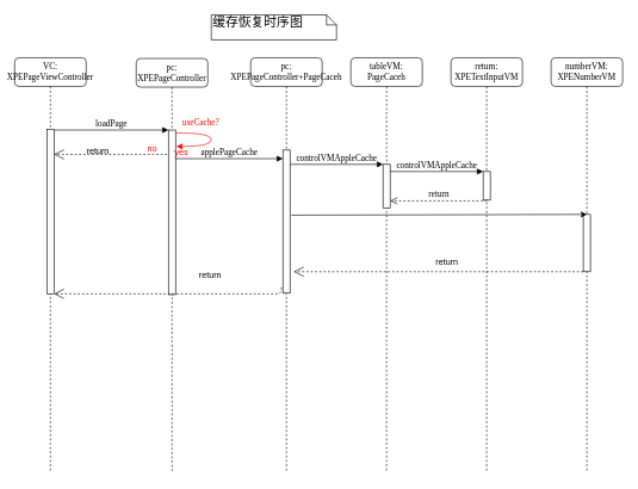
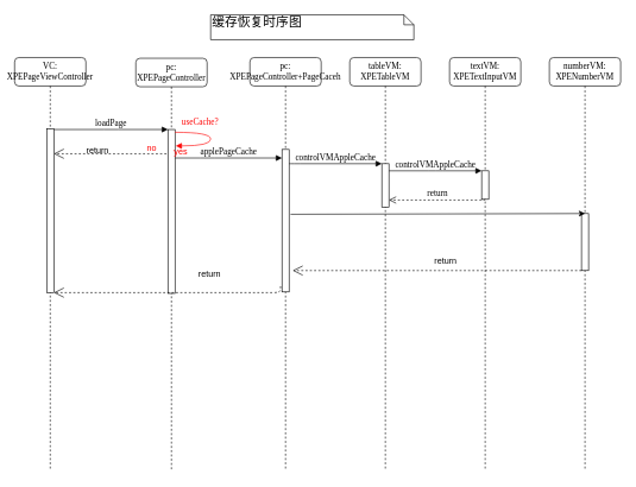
  <mxCell id="0" />
  <mxCell id="1" parent="0" />
  <mxCell id="2" value="pc:&lt;br&gt;XPEPageController" style="shape=umlLifeline;perimeter=lifelinePerimeter;whiteSpace=wrap;html=1;container=1;collapsible=0;recursiveResize=0;outlineConnect=0;rounded=1;shadow=0;comic=0;labelBackgroundColor=none;strokeColor=#000000;strokeWidth=1;fillColor=#FFFFFF;fontFamily=Verdana;fontSize=12;fontColor=#000000;align=center;" parent="1" vertex="1"><mxGeometry x="190" y="81" width="100" height="580" as="geometry" /></mxCell>
  <mxCell id="3" value="" style="html=1;points=[];perimeter=orthogonalPerimeter;rounded=0;shadow=0;comic=0;labelBackgroundColor=none;strokeColor=#000000;strokeWidth=1;fillColor=#FFFFFF;fontFamily=Verdana;fontSize=12;fontColor=#000000;align=center;" parent="2" vertex="1"><mxGeometry x="45" y="100" width="10" height="230" as="geometry" /></mxCell>
  <mxCell id="4" value="&lt;font color=&quot;#ff0000&quot;&gt;useCache?&lt;/font&gt;" style="html=1;verticalAlign=bottom;endArrow=block;labelBackgroundColor=none;fontFamily=Verdana;fontSize=12;elbow=vertical;edgeStyle=orthogonalEdgeStyle;curved=1;entryX=1.1;entryY=0.1;entryPerimeter=0;exitX=1;exitY=0.017;exitDx=0;exitDy=0;exitPerimeter=0;entryDx=0;entryDy=0;strokeColor=#FF0000;" parent="2" source="3" target="3" edge="1"><mxGeometry x="-0.407" y="5" relative="1" as="geometry"><mxPoint x="60" y="151" as="sourcePoint" /><mxPoint x="55.333" y="189.333" as="targetPoint" /><Array as="points"><mxPoint x="105" y="104" /><mxPoint x="105" y="123" /></Array><mxPoint as="offset" /></mxGeometry></mxCell>
  <mxCell id="5" value="pc:&lt;br&gt;XPEPageController+PageCaceh" style="shape=umlLifeline;perimeter=lifelinePerimeter;whiteSpace=wrap;html=1;container=1;collapsible=0;recursiveResize=0;outlineConnect=0;rounded=1;shadow=0;comic=0;labelBackgroundColor=none;strokeColor=#000000;strokeWidth=1;fillColor=#FFFFFF;fontFamily=Verdana;fontSize=12;fontColor=#000000;align=center;" parent="1" vertex="1"><mxGeometry x="350" y="80" width="100" height="580" as="geometry" /></mxCell>
  <mxCell id="6" value="" style="html=1;points=[];perimeter=orthogonalPerimeter;rounded=0;shadow=0;comic=0;labelBackgroundColor=none;strokeColor=#000000;strokeWidth=1;fillColor=#FFFFFF;fontFamily=Verdana;fontSize=12;fontColor=#000000;align=center;" parent="5" vertex="1"><mxGeometry x="45" y="129" width="10" height="200" as="geometry" /></mxCell>
- <mxCell id="7" value="tableVM:&lt;br&gt;PageCaceh" style="shape=umlLifeline;perimeter=lifelinePerimeter;whiteSpace=wrap;html=1;container=1;collapsible=0;recursiveResize=0;outlineConnect=0;rounded=1;shadow=0;comic=0;labelBackgroundColor=none;strokeColor=#000000;strokeWidth=1;fillColor=#FFFFFF;fontFamily=Verdana;fontSize=12;fontColor=#000000;align=center;" parent="1" vertex="1"><mxGeometry x="490" y="80" width="100" height="580" as="geometry" /></mxCell>
- <mxCell id="8" value="return:&lt;br&gt;XPETextInputVM" style="shape=umlLifeline;perimeter=lifelinePerimeter;whiteSpace=wrap;html=1;container=1;collapsible=0;recursiveResize=0;outlineConnect=0;rounded=1;shadow=0;comic=0;labelBackgroundColor=none;strokeColor=#000000;strokeWidth=1;fillColor=#FFFFFF;fontFamily=Verdana;fontSize=12;fontColor=#000000;align=center;" parent="1" vertex="1"><mxGeometry x="630" y="80" width="100" height="580" as="geometry" /></mxCell>
+ <mxCell id="7" value="tableVM:&lt;br&gt;XPETableVM" style="shape=umlLifeline;perimeter=lifelinePerimeter;whiteSpace=wrap;html=1;container=1;collapsible=0;recursiveResize=0;outlineConnect=0;rounded=1;shadow=0;comic=0;labelBackgroundColor=none;strokeColor=#000000;strokeWidth=1;fillColor=#FFFFFF;fontFamily=Verdana;fontSize=12;fontColor=#000000;align=center;" parent="1" vertex="1"><mxGeometry x="490" y="80" width="100" height="580" as="geometry" /></mxCell>
+ <mxCell id="8" value="textVM:&lt;br&gt;XPETextInputVM" style="shape=umlLifeline;perimeter=lifelinePerimeter;whiteSpace=wrap;html=1;container=1;collapsible=0;recursiveResize=0;outlineConnect=0;rounded=1;shadow=0;comic=0;labelBackgroundColor=none;strokeColor=#000000;strokeWidth=1;fillColor=#FFFFFF;fontFamily=Verdana;fontSize=12;fontColor=#000000;align=center;" parent="1" vertex="1"><mxGeometry x="630" y="80" width="100" height="580" as="geometry" /></mxCell>
  <mxCell id="9" value="numberVM:&lt;br&gt;XPENumberVM" style="shape=umlLifeline;perimeter=lifelinePerimeter;whiteSpace=wrap;html=1;container=1;collapsible=0;recursiveResize=0;outlineConnect=0;rounded=1;shadow=0;comic=0;labelBackgroundColor=none;strokeColor=#000000;strokeWidth=1;fillColor=#FFFFFF;fontFamily=Verdana;fontSize=12;fontColor=#000000;align=center;" parent="1" vertex="1"><mxGeometry x="770" y="80" width="100" height="580" as="geometry" /></mxCell>
  <mxCell id="10" value="" style="html=1;points=[];perimeter=orthogonalPerimeter;" parent="9" vertex="1"><mxGeometry x="45" y="219" width="10" height="80" as="geometry" /></mxCell>
  <mxCell id="11" value="VC:&lt;br&gt;XPEPageViewController" style="shape=umlLifeline;perimeter=lifelinePerimeter;whiteSpace=wrap;html=1;container=1;collapsible=0;recursiveResize=0;outlineConnect=0;rounded=1;shadow=0;comic=0;labelBackgroundColor=none;strokeColor=#000000;strokeWidth=1;fillColor=#FFFFFF;fontFamily=Verdana;fontSize=12;fontColor=#000000;align=center;" parent="1" vertex="1"><mxGeometry x="20" y="80" width="100" height="580" as="geometry" /></mxCell>
  <mxCell id="12" value="" style="html=1;points=[];perimeter=orthogonalPerimeter;rounded=0;shadow=0;comic=0;labelBackgroundColor=none;strokeColor=#000000;strokeWidth=1;fillColor=#FFFFFF;fontFamily=Verdana;fontSize=12;fontColor=#000000;align=center;" parent="11" vertex="1"><mxGeometry x="45" y="100" width="10" height="230" as="geometry" /></mxCell>
  <mxCell id="13" value="" style="html=1;points=[];perimeter=orthogonalPerimeter;rounded=0;shadow=0;comic=0;labelBackgroundColor=none;strokeColor=#000000;strokeWidth=1;fillColor=#FFFFFF;fontFamily=Verdana;fontSize=12;fontColor=#000000;align=center;" parent="1" vertex="1"><mxGeometry x="535" y="229" width="10" height="61" as="geometry" /></mxCell>
  <mxCell id="14" value="controlVMAppleCache" style="html=1;verticalAlign=bottom;endArrow=block;labelBackgroundColor=none;fontFamily=Verdana;fontSize=12;edgeStyle=elbowEdgeStyle;elbow=vertical;" parent="1" source="6" target="13" edge="1"><mxGeometry relative="1" as="geometry"><mxPoint x="460" y="229" as="sourcePoint" /><Array as="points"><mxPoint x="410" y="229" /></Array></mxGeometry></mxCell>
  <mxCell id="15" value="" style="html=1;points=[];perimeter=orthogonalPerimeter;rounded=0;shadow=0;comic=0;labelBackgroundColor=none;strokeColor=#000000;strokeWidth=1;fillColor=#FFFFFF;fontFamily=Verdana;fontSize=12;fontColor=#000000;align=center;" parent="1" vertex="1"><mxGeometry x="675" y="239" width="10" height="40" as="geometry" /></mxCell>
  <mxCell id="16" value="controlVMAppleCache" style="html=1;verticalAlign=bottom;endArrow=block;entryX=0;entryY=0;labelBackgroundColor=none;fontFamily=Verdana;fontSize=12;edgeStyle=elbowEdgeStyle;elbow=vertical;" parent="1" source="13" target="15" edge="1"><mxGeometry relative="1" as="geometry"><mxPoint x="600" y="239" as="sourcePoint" /></mxGeometry></mxCell>
  <mxCell id="17" value="return" style="html=1;verticalAlign=bottom;endArrow=open;dashed=1;endSize=8;labelBackgroundColor=none;fontFamily=Verdana;fontSize=12;edgeStyle=elbowEdgeStyle;elbow=vertical;" parent="1" source="15" target="13" edge="1"><mxGeometry relative="1" as="geometry"><mxPoint x="600" y="315" as="targetPoint" /><Array as="points"><mxPoint x="620" y="280" /><mxPoint x="650" y="269" /></Array></mxGeometry></mxCell>
  <mxCell id="18" value="loadPage" style="html=1;verticalAlign=bottom;endArrow=block;entryX=0;entryY=0;labelBackgroundColor=none;fontFamily=Verdana;fontSize=12;edgeStyle=elbowEdgeStyle;elbow=vertical;" parent="1" source="12" target="3" edge="1"><mxGeometry relative="1" as="geometry"><mxPoint x="170" y="190" as="sourcePoint" /></mxGeometry></mxCell>
  <mxCell id="19" value="applePageCache" style="html=1;verticalAlign=bottom;endArrow=block;entryX=0;entryY=0;labelBackgroundColor=none;fontFamily=Verdana;fontSize=12;edgeStyle=elbowEdgeStyle;elbow=vertical;" parent="1" edge="1"><mxGeometry relative="1" as="geometry"><mxPoint x="245" y="221" as="sourcePoint" /><mxPoint x="395" y="221" as="targetPoint" /><Array as="points"><mxPoint x="290" y="221" /></Array></mxGeometry></mxCell>
- <mxCell id="20" value="&lt;font style=&quot;font-size: 18px&quot;&gt;缓存恢复时序图&lt;/font&gt;" style="shape=note;whiteSpace=wrap;html=1;size=14;verticalAlign=top;align=left;spacingTop=-6;rounded=0;shadow=0;comic=0;labelBackgroundColor=none;strokeColor=#000000;strokeWidth=1;fillColor=#FFFFFF;fontFamily=Verdana;fontSize=12;fontColor=#000000;" parent="1" vertex="1"><mxGeometry x="295" y="20" width="175" height="35" as="geometry" /></mxCell>
+ <mxCell id="20" value="&lt;font style=&quot;font-size: 18px&quot;&gt;缓存恢复时序图&lt;/font&gt;" style="shape=note;whiteSpace=wrap;html=1;size=14;verticalAlign=top;align=left;spacingTop=-6;rounded=0;shadow=0;comic=0;labelBackgroundColor=none;strokeColor=#000000;strokeWidth=1;fillColor=#FFFFFF;fontFamily=Verdana;fontSize=12;fontColor=#000000;" parent="1" vertex="1"><mxGeometry x="295" y="20" width="285" height="35" as="geometry" /></mxCell>
  <mxCell id="21" value="" style="endArrow=classic;html=1;entryX=0.5;entryY=0.362;entryDx=0;entryDy=0;entryPerimeter=0;" parent="1" edge="1"><mxGeometry width="50" height="50" relative="1" as="geometry"><mxPoint x="407" y="300" as="sourcePoint" /><mxPoint x="820" y="298.96" as="targetPoint" /></mxGeometry></mxCell>
  <mxCell id="22" value="" style="endArrow=open;endFill=1;endSize=12;html=1;exitX=0;exitY=1;exitDx=0;exitDy=0;exitPerimeter=0;dashed=1;" parent="1" source="10" edge="1"><mxGeometry width="160" relative="1" as="geometry"><mxPoint x="120" y="689" as="sourcePoint" /><mxPoint x="410" y="379" as="targetPoint" /></mxGeometry></mxCell>
  <mxCell id="23" value="return" style="text;html=1;resizable=0;points=[];autosize=1;align=left;verticalAlign=top;spacingTop=-4;" parent="1" vertex="1"><mxGeometry x="607" y="356" width="50" height="20" as="geometry" /></mxCell>
  <mxCell id="24" value="" style="endArrow=open;endFill=1;endSize=12;html=1;dashed=1;exitX=-0.2;exitY=0.96;exitDx=0;exitDy=0;exitPerimeter=0;" parent="1" source="6" target="12" edge="1"><mxGeometry width="160" relative="1" as="geometry"><mxPoint x="0" y="680" as="sourcePoint" /><mxPoint x="160" y="670" as="targetPoint" /><Array as="points"><mxPoint x="393" y="410" /></Array></mxGeometry></mxCell>
  <mxCell id="25" value="return" style="text;html=1;resizable=0;points=[];autosize=1;align=left;verticalAlign=top;spacingTop=-4;" parent="1" vertex="1"><mxGeometry x="276" y="375" width="50" height="20" as="geometry" /></mxCell>
  <mxCell id="26" value="" style="endArrow=open;endFill=1;endSize=12;html=1;dashed=1;exitX=-0.2;exitY=0.148;exitDx=0;exitDy=0;exitPerimeter=0;" parent="1" source="3" target="12" edge="1"><mxGeometry width="160" relative="1" as="geometry"><mxPoint x="0" y="680" as="sourcePoint" /><mxPoint x="160" y="680" as="targetPoint" /></mxGeometry></mxCell>
  <mxCell id="27" value="&lt;font color=&quot;#ff0000&quot;&gt;no&lt;/font&gt;" style="text;html=1;resizable=0;points=[];autosize=1;align=left;verticalAlign=top;spacingTop=-4;" parent="1" vertex="1"><mxGeometry x="204" y="197" width="30" height="20" as="geometry" /></mxCell>
  <mxCell id="28" value="&lt;font color=&quot;#ff0000&quot;&gt;yes&lt;/font&gt;" style="text;html=1;resizable=0;points=[];autosize=1;align=left;verticalAlign=top;spacingTop=-4;" parent="1" vertex="1"><mxGeometry x="242" y="203" width="30" height="20" as="geometry" /></mxCell>
  <mxCell id="29" value="return" style="text;html=1;resizable=0;points=[];autosize=1;align=left;verticalAlign=top;spacingTop=-4;" parent="1" vertex="1"><mxGeometry x="119" y="200" width="50" height="20" as="geometry" /></mxCell>
